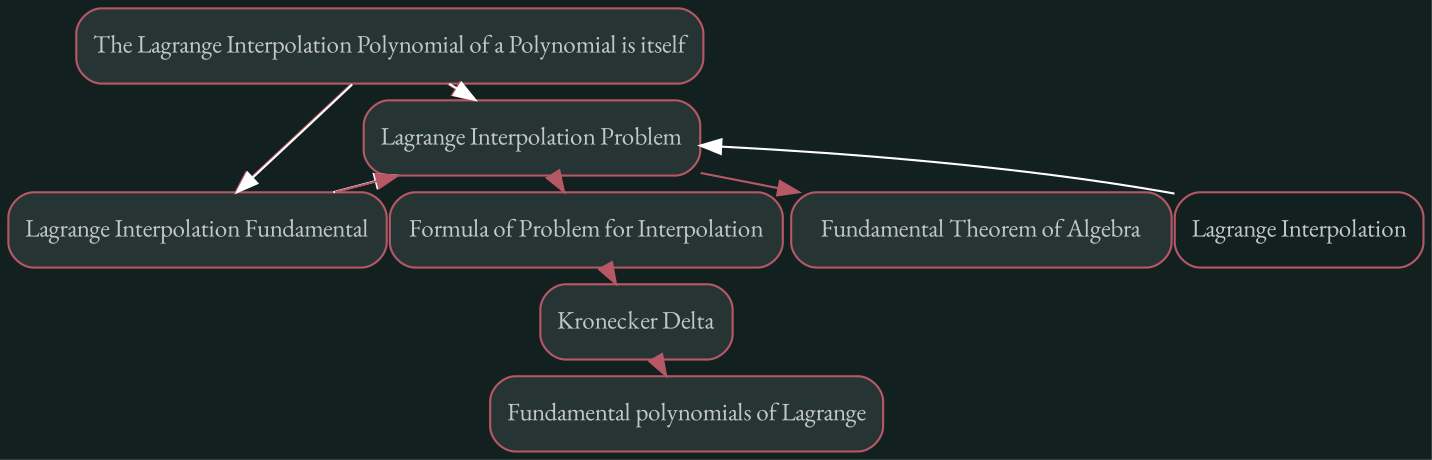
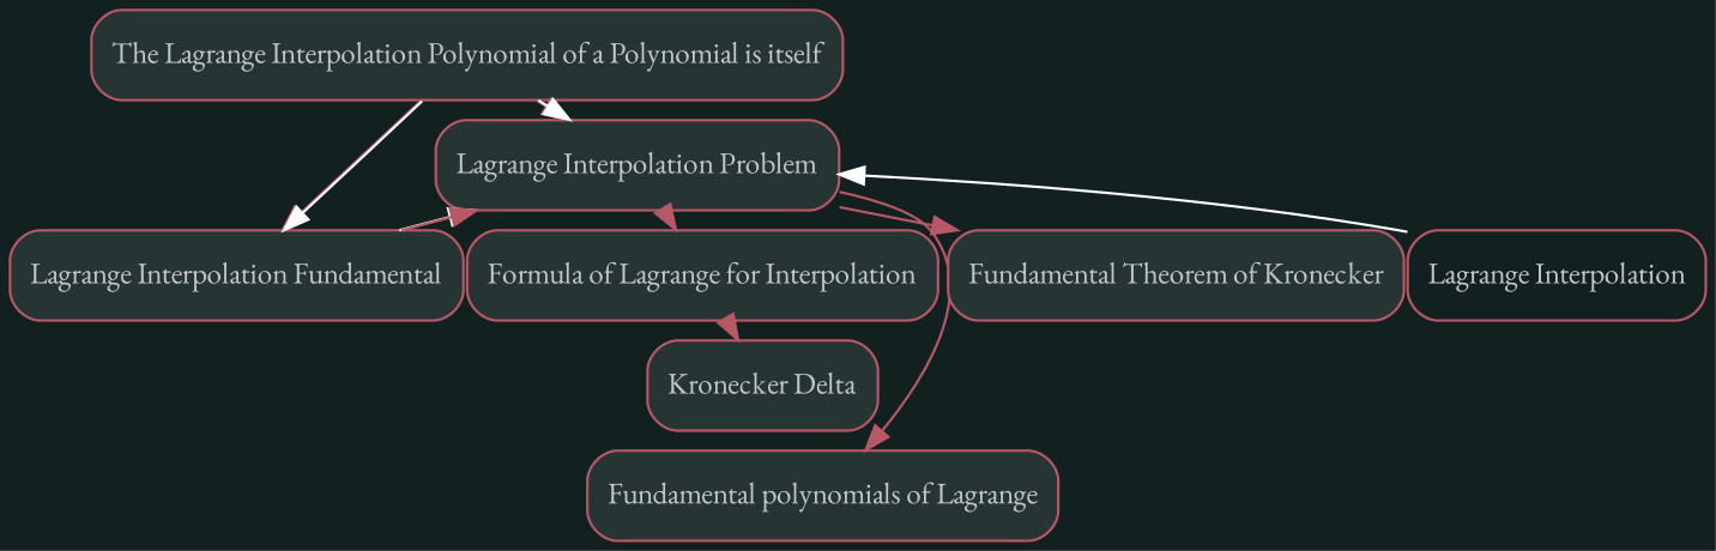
  digraph {
    bgcolor="#132020"
    fontname="EB Garamond"
    nodesep=0
    rankdir=TB
    ranksep=0
    node [color="#b75867" fillcolor="#273434" fontcolor="#c4c7c7" fontname="EB Garamond" fontsize="12px" labelfontname=sans shape=rectangle style="rounded,filled"]
    edge [color="#b75867" fontname="EB Garamond"]
    n1 [label="The Lagrange Interpolation Polynomial of a Polynomial is itself"]
    n2 [label="Lagrange Interpolation Problem"]
    n3 [label="Lagrange Interpolation Fundamental"]
    n4 [label="Kronecker Delta"]
-   n5 [label="Formula of Problem for Interpolation"]
+   n5 [label="Formula of Lagrange for Interpolation"]
    n6 [label="Fundamental polynomials of Lagrange"]
-   n7 [label="Fundamental Theorem of Algebra"]
+   n7 [label="Fundamental Theorem of Kronecker"]
    n8 [fillcolor="#FFFFFF" label="Lagrange Interpolation" style=rounded]
    subgraph sub_1 {
      n1
      n2
      n3
    }
    subgraph sub_2 {
    }
    subgraph sub_3 {
      n2
      n4
      n5
      n6
      n7
    }
    subgraph sub_4 {
      n1
      n2
      n3
      n8
    }
    subgraph sub_5 {
      n2
      n3
    }
    subgraph sub_6 {
      n1
      n3
    }
    n1 -> n2
    n1 -> n3
    n2 -> n1 [color="#FFFFFF" dir=back]
    n2 -> n3 [color="#FFFFFF" dir=back]
    n2 -> n5
-   n4 -> n6
+   n2 -> n6
    n2 -> n7
    n2 -> n8 [color="#FFFFFF" dir=back]
    n3 -> n1 [color="#FFFFFF" dir=back]
    n3 -> n2
    n5 -> n4
  }
